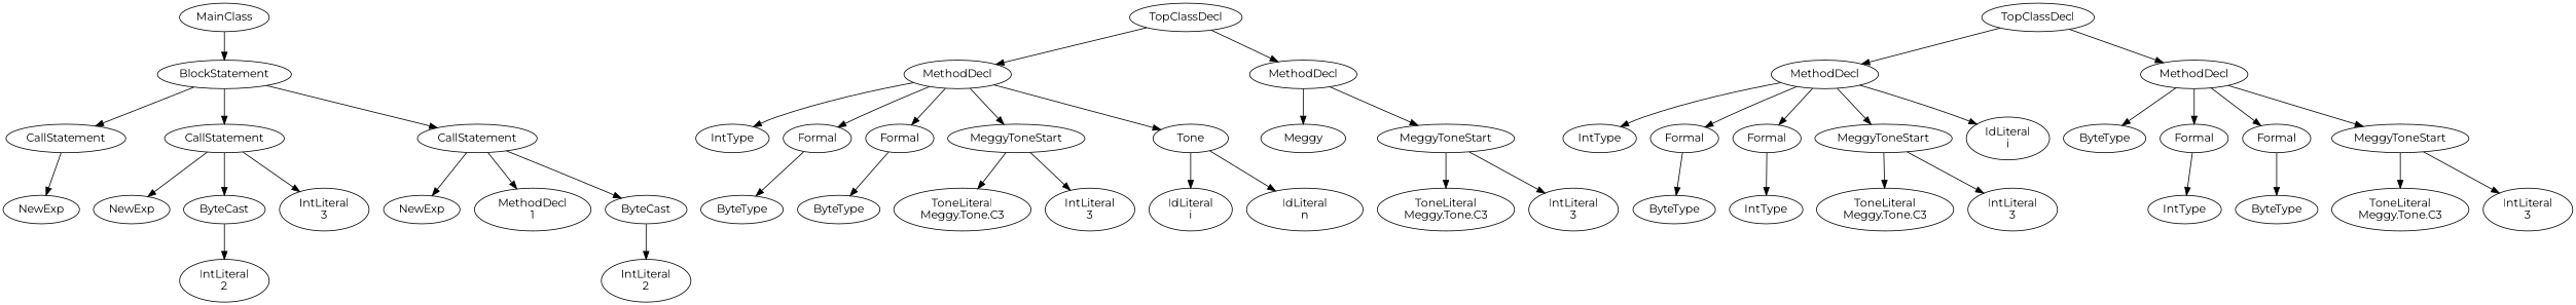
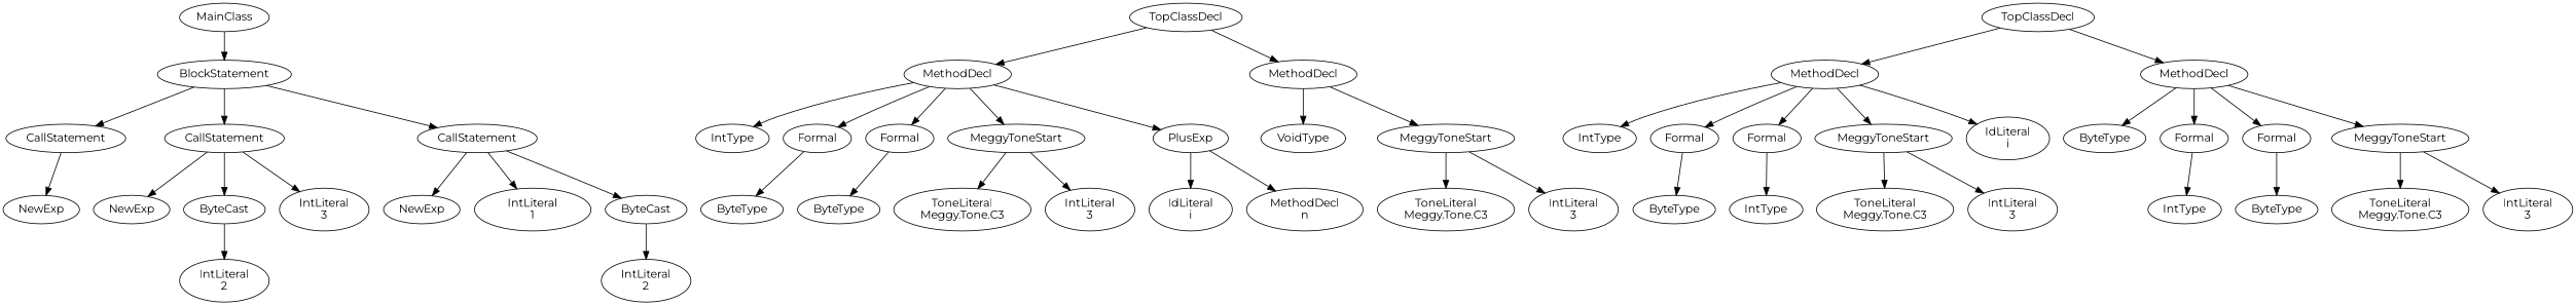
  digraph {
    fontname=Montserrat
    node [fontname=Montserrat]
    edge [fontname=Montserrat]
    n1 [label=MainClass]
    n2 [label=BlockStatement]
    n3 [label=TopClassDecl]
    n4 [label=MethodDecl]
    n5 [label=MethodDecl]
    n6 [label=TopClassDecl]
    n7 [label=MethodDecl]
    n8 [label=MethodDecl]
    n9 [label=CallStatement]
    n10 [label=CallStatement]
    n11 [label=CallStatement]
    n12 [label=NewExp]
    n13 [label=NewExp]
    n14 [label=ByteCast]
    n15 [label="IntLiteral\n3"]
    n16 [label=NewExp]
-   n17 [label="MethodDecl\n1"]
+   n17 [label="IntLiteral\n1"]
    n18 [label=ByteCast]
    n19 [label="IntLiteral\n2"]
    n20 [label="IntLiteral\n2"]
    n21 [label=IntType]
    n22 [label=Formal]
    n23 [label=Formal]
    n24 [label=MeggyToneStart]
-   n25 [label=Tone]
-   n26 [label=Meggy]
+   n25 [label=PlusExp]
+   n26 [label=VoidType]
    n27 [label=MeggyToneStart]
    n28 [label=ByteType]
    n29 [label=ByteType]
    n30 [label="ToneLiteral\nMeggy.Tone.C3"]
    n31 [label="IntLiteral\n3"]
    n32 [label="IdLiteral\ni"]
-   n33 [label="IdLiteral\nn"]
+   n33 [label="MethodDecl\nn"]
    n34 [label="ToneLiteral\nMeggy.Tone.C3"]
    n35 [label="IntLiteral\n3"]
    n36 [label=IntType]
    n37 [label=Formal]
    n38 [label=Formal]
    n39 [label=MeggyToneStart]
    n40 [label="IdLiteral\ni"]
    n41 [label=ByteType]
    n42 [label=Formal]
    n43 [label=Formal]
    n44 [label=MeggyToneStart]
    n45 [label=ByteType]
    n46 [label=IntType]
    n47 [label="ToneLiteral\nMeggy.Tone.C3"]
    n48 [label="IntLiteral\n3"]
    n49 [label=IntType]
    n50 [label=ByteType]
    n51 [label="ToneLiteral\nMeggy.Tone.C3"]
    n52 [label="IntLiteral\n3"]
    n1 -> n2
    n2 -> n9
    n2 -> n10
    n2 -> n11
    n3 -> n4
    n3 -> n5
    n4 -> n21
    n4 -> n22
    n4 -> n23
    n4 -> n24
    n4 -> n25
    n5 -> n26
    n5 -> n27
    n6 -> n7
    n6 -> n8
    n7 -> n36
    n7 -> n37
    n7 -> n38
    n7 -> n39
    n7 -> n40
    n8 -> n41
    n8 -> n42
    n8 -> n43
    n8 -> n44
    n9 -> n12
    n10 -> n13
    n10 -> n14
    n10 -> n15
    n11 -> n16
    n11 -> n17
    n11 -> n18
    n14 -> n19
    n18 -> n20
    n22 -> n28
    n23 -> n29
    n24 -> n30
    n24 -> n31
    n25 -> n32
    n25 -> n33
    n27 -> n34
    n27 -> n35
    n37 -> n45
    n38 -> n46
    n39 -> n47
    n39 -> n48
    n42 -> n49
    n43 -> n50
    n44 -> n51
    n44 -> n52
  }
